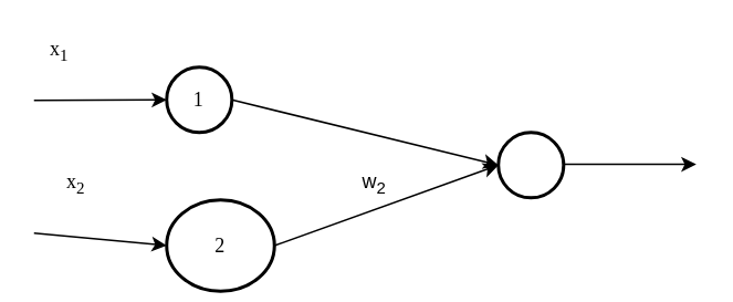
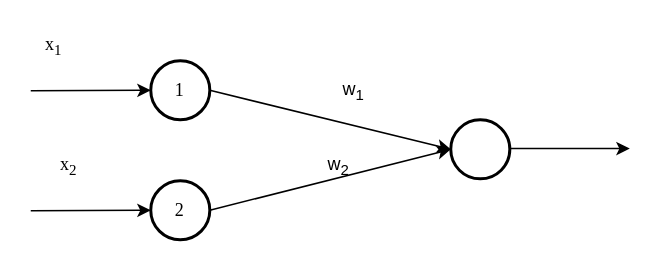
  <mxCell id="0" />
  <mxCell id="1" parent="0" />
  <mxCell id="2" style="edgeStyle=none;rounded=0;orthogonalLoop=1;jettySize=auto;html=1;exitX=1;exitY=0.5;exitDx=0;exitDy=0;exitPerimeter=0;entryX=0;entryY=0.5;entryDx=0;entryDy=0;entryPerimeter=0;" edge="1" parent="1" source="3" target="6"><mxGeometry relative="1" as="geometry" /></mxCell>
  <mxCell id="3" value="1" style="strokeWidth=2;html=1;shape=mxgraph.flowchart.start_2;whiteSpace=wrap;fontFamily=Times New Roman;fontSize=12;" parent="1" vertex="1"><mxGeometry x="100" y="40" width="39.37" height="39.37" as="geometry" /></mxCell>
  <mxCell id="4" style="rounded=0;orthogonalLoop=1;jettySize=auto;html=1;exitX=1;exitY=0.5;exitDx=0;exitDy=0;exitPerimeter=0;entryX=0;entryY=0.5;entryDx=0;entryDy=0;entryPerimeter=0;" edge="1" parent="1" source="5" target="6"><mxGeometry relative="1" as="geometry" /></mxCell>
- <mxCell id="5" value="2" style="strokeWidth=2;html=1;shape=mxgraph.flowchart.start_2;whiteSpace=wrap;fontFamily=Times New Roman;fontSize=12;" parent="1" vertex="1"><mxGeometry x="100" y="120" width="65" height="55" as="geometry" /></mxCell>
+ <mxCell id="5" value="2" style="strokeWidth=2;html=1;shape=mxgraph.flowchart.start_2;whiteSpace=wrap;fontFamily=Times New Roman;fontSize=12;" parent="1" vertex="1"><mxGeometry x="100" y="120" width="39.37" height="39.37" as="geometry" /></mxCell>
  <mxCell id="6" value="" style="strokeWidth=2;html=1;shape=mxgraph.flowchart.start_2;whiteSpace=wrap;fontFamily=Times New Roman;fontSize=12;" parent="1" vertex="1"><mxGeometry x="300" y="79.37" width="39.37" height="39.37" as="geometry" /></mxCell>
  <mxCell id="7" value="" style="endArrow=classic;html=1;entryX=0;entryY=0.5;entryDx=0;entryDy=0;entryPerimeter=0;fontFamily=Times New Roman;fontSize=12;" parent="1" target="3" edge="1"><mxGeometry width="50" height="50" relative="1" as="geometry"><mxPoint x="20" y="60" as="sourcePoint" /><mxPoint x="70" y="10" as="targetPoint" /></mxGeometry></mxCell>
  <mxCell id="8" value="" style="endArrow=classic;html=1;entryX=0;entryY=0.5;entryDx=0;entryDy=0;entryPerimeter=0;fontFamily=Times New Roman;fontSize=12;" parent="1" target="5" edge="1"><mxGeometry width="50" height="50" relative="1" as="geometry"><mxPoint x="20" y="140" as="sourcePoint" /><mxPoint x="70" y="90" as="targetPoint" /></mxGeometry></mxCell>
  <mxCell id="9" value="" style="endArrow=classic;html=1;fontFamily=Times New Roman;fontSize=12;" parent="1" edge="1"><mxGeometry width="50" height="50" relative="1" as="geometry"><mxPoint x="339.37" y="98.55" as="sourcePoint" /><mxPoint x="419.37" y="98.55" as="targetPoint" /></mxGeometry></mxCell>
  <mxCell id="10" value="x&lt;sub&gt;1&lt;/sub&gt;" style="text;html=1;align=center;verticalAlign=middle;resizable=0;points=[];autosize=1;fontFamily=Times New Roman;fontSize=12;" parent="1" vertex="1"><mxGeometry x="20" y="20" width="30" height="20" as="geometry" /></mxCell>
  <mxCell id="11" value="x&lt;sub&gt;2&lt;/sub&gt;" style="text;html=1;align=center;verticalAlign=middle;resizable=0;points=[];autosize=1;fontFamily=Times New Roman;fontSize=12;" parent="1" vertex="1"><mxGeometry x="30" y="100" width="30" height="20" as="geometry" /></mxCell>
+ <mxCell id="12" value="w&lt;sub&gt;1&lt;/sub&gt;" style="text;html=1;align=center;verticalAlign=middle;resizable=0;points=[];autosize=1;" vertex="1" parent="1"><mxGeometry x="220" y="49.68" width="30" height="20" as="geometry" /></mxCell>
  <mxCell id="13" value="w&lt;sub&gt;2&lt;/sub&gt;" style="text;html=1;align=center;verticalAlign=middle;resizable=0;points=[];autosize=1;" vertex="1" parent="1"><mxGeometry x="210" y="100" width="30" height="20" as="geometry" /></mxCell>
